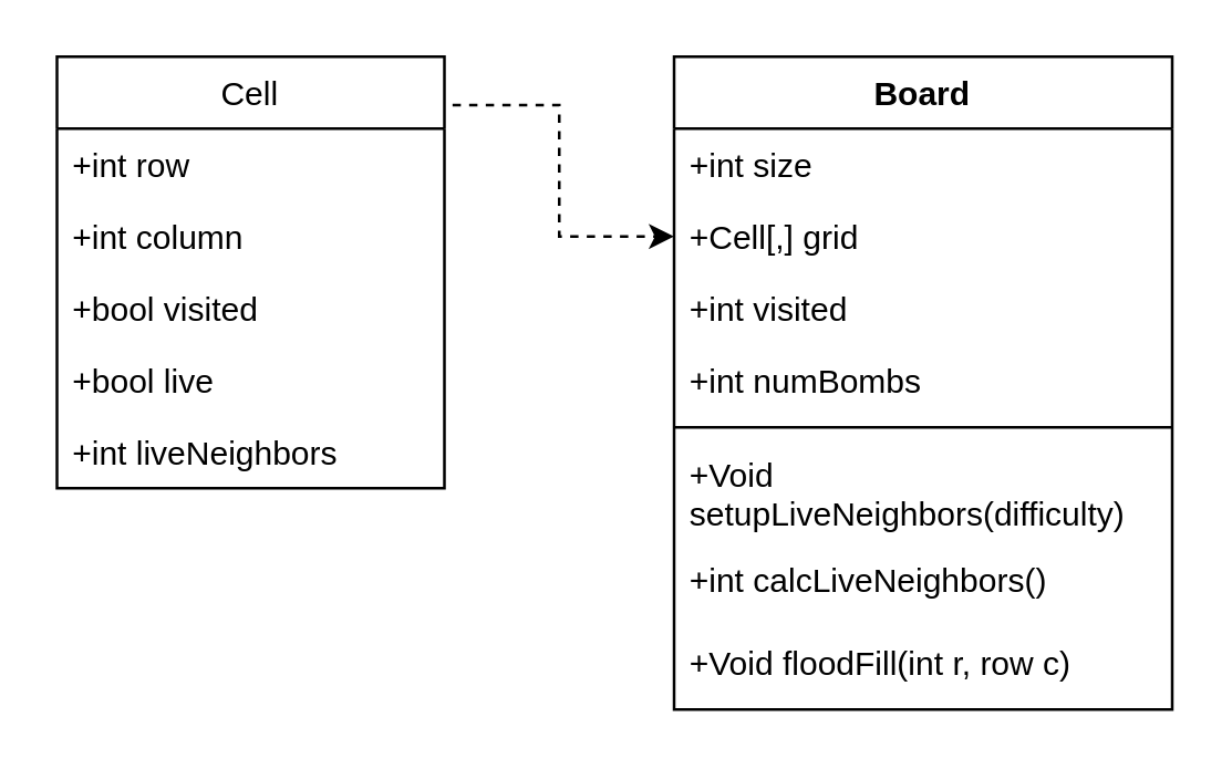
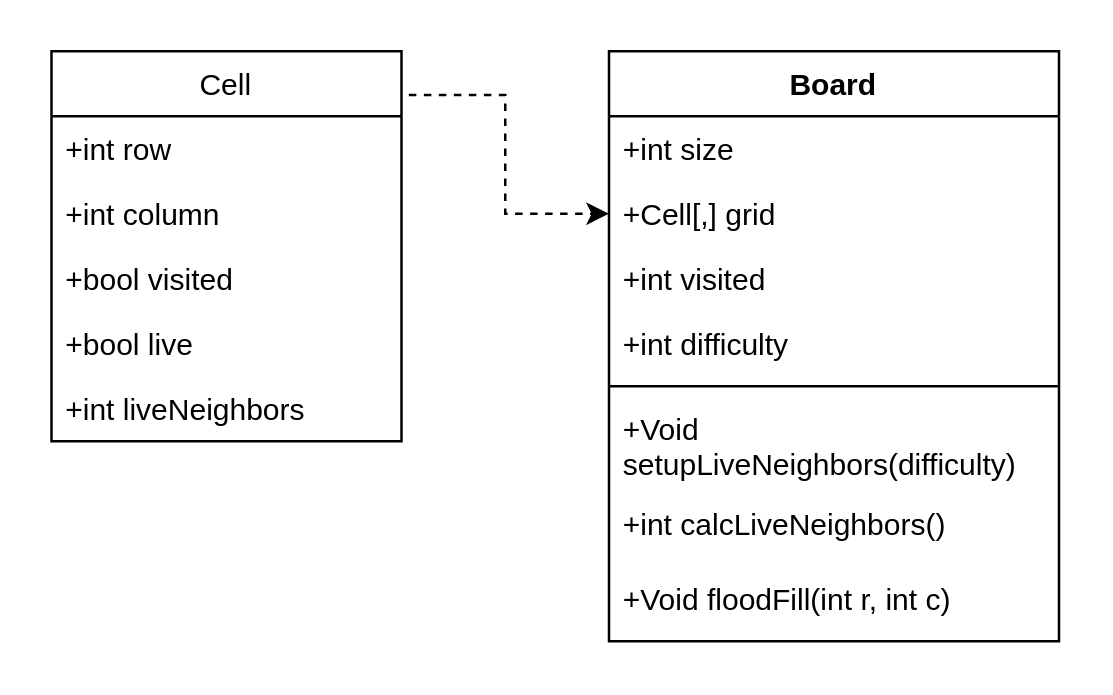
  <mxCell id="0" />
  <mxCell id="1" parent="0" />
  <mxCell id="2" style="edgeStyle=orthogonalEdgeStyle;rounded=0;orthogonalLoop=1;jettySize=auto;html=1;exitX=1.021;exitY=-0.327;exitDx=0;exitDy=0;entryX=0;entryY=0.5;entryDx=0;entryDy=0;exitPerimeter=0;dashed=1;" parent="1" source="4" target="11" edge="1"><mxGeometry relative="1" as="geometry" /></mxCell>
  <mxCell id="3" value="Cell" style="swimlane;fontStyle=0;childLayout=stackLayout;horizontal=1;startSize=26;fillColor=none;horizontalStack=0;resizeParent=1;resizeParentMax=0;resizeLast=0;collapsible=1;marginBottom=0;" parent="1" vertex="1"><mxGeometry x="20" y="20" width="140" height="156" as="geometry" /></mxCell>
  <mxCell id="4" value="+int row" style="text;strokeColor=none;fillColor=none;align=left;verticalAlign=top;spacingLeft=4;spacingRight=4;overflow=hidden;rotatable=0;points=[[0,0.5],[1,0.5]];portConstraint=eastwest;" parent="3" vertex="1"><mxGeometry y="26" width="140" height="26" as="geometry" /></mxCell>
  <mxCell id="5" value="+int column" style="text;strokeColor=none;fillColor=none;align=left;verticalAlign=top;spacingLeft=4;spacingRight=4;overflow=hidden;rotatable=0;points=[[0,0.5],[1,0.5]];portConstraint=eastwest;" parent="3" vertex="1"><mxGeometry y="52" width="140" height="26" as="geometry" /></mxCell>
  <mxCell id="6" value="+bool visited" style="text;strokeColor=none;fillColor=none;align=left;verticalAlign=top;spacingLeft=4;spacingRight=4;overflow=hidden;rotatable=0;points=[[0,0.5],[1,0.5]];portConstraint=eastwest;" parent="3" vertex="1"><mxGeometry y="78" width="140" height="26" as="geometry" /></mxCell>
  <mxCell id="7" value="+bool live" style="text;strokeColor=none;fillColor=none;align=left;verticalAlign=top;spacingLeft=4;spacingRight=4;overflow=hidden;rotatable=0;points=[[0,0.5],[1,0.5]];portConstraint=eastwest;" parent="3" vertex="1"><mxGeometry y="104" width="140" height="26" as="geometry" /></mxCell>
  <mxCell id="8" value="+int liveNeighbors" style="text;strokeColor=none;fillColor=none;align=left;verticalAlign=top;spacingLeft=4;spacingRight=4;overflow=hidden;rotatable=0;points=[[0,0.5],[1,0.5]];portConstraint=eastwest;" parent="3" vertex="1"><mxGeometry y="130" width="140" height="26" as="geometry" /></mxCell>
  <mxCell id="9" value="Board" style="swimlane;fontStyle=1;align=center;verticalAlign=top;childLayout=stackLayout;horizontal=1;startSize=26;horizontalStack=0;resizeParent=1;resizeParentMax=0;resizeLast=0;collapsible=1;marginBottom=0;" parent="1" vertex="1"><mxGeometry x="243" y="20" width="180" height="236" as="geometry" /></mxCell>
  <mxCell id="10" value="+int size" style="text;strokeColor=none;fillColor=none;align=left;verticalAlign=top;spacingLeft=4;spacingRight=4;overflow=hidden;rotatable=0;points=[[0,0.5],[1,0.5]];portConstraint=eastwest;" parent="9" vertex="1"><mxGeometry y="26" width="180" height="26" as="geometry" /></mxCell>
  <mxCell id="11" value="+Cell[,] grid" style="text;strokeColor=none;fillColor=none;align=left;verticalAlign=top;spacingLeft=4;spacingRight=4;overflow=hidden;rotatable=0;points=[[0,0.5],[1,0.5]];portConstraint=eastwest;" parent="9" vertex="1"><mxGeometry y="52" width="180" height="26" as="geometry" /></mxCell>
  <mxCell id="12" value="+int visited" style="text;strokeColor=none;fillColor=none;align=left;verticalAlign=top;spacingLeft=4;spacingRight=4;overflow=hidden;rotatable=0;points=[[0,0.5],[1,0.5]];portConstraint=eastwest;" parent="9" vertex="1"><mxGeometry y="78" width="180" height="26" as="geometry" /></mxCell>
- <mxCell id="13" value="+int numBombs" style="text;strokeColor=none;fillColor=none;align=left;verticalAlign=top;spacingLeft=4;spacingRight=4;overflow=hidden;rotatable=0;points=[[0,0.5],[1,0.5]];portConstraint=eastwest;" parent="9" vertex="1"><mxGeometry y="104" width="180" height="26" as="geometry" /></mxCell>
+ <mxCell id="13" value="+int difficulty" style="text;strokeColor=none;fillColor=none;align=left;verticalAlign=top;spacingLeft=4;spacingRight=4;overflow=hidden;rotatable=0;points=[[0,0.5],[1,0.5]];portConstraint=eastwest;" parent="9" vertex="1"><mxGeometry y="104" width="180" height="26" as="geometry" /></mxCell>
  <mxCell id="14" value="" style="line;strokeWidth=1;fillColor=none;align=left;verticalAlign=middle;spacingTop=-1;spacingLeft=3;spacingRight=3;rotatable=0;labelPosition=right;points=[];portConstraint=eastwest;" parent="9" vertex="1"><mxGeometry y="130" width="180" height="8" as="geometry" /></mxCell>
  <mxCell id="15" value="+Void &#10;setupLiveNeighbors(difficulty)" style="text;strokeColor=none;fillColor=none;align=left;verticalAlign=top;spacingLeft=4;spacingRight=4;overflow=hidden;rotatable=0;points=[[0,0.5],[1,0.5]];portConstraint=eastwest;" parent="9" vertex="1"><mxGeometry y="138" width="180" height="38" as="geometry" /></mxCell>
  <mxCell id="16" value="+int calcLiveNeighbors()" style="text;strokeColor=none;fillColor=none;align=left;verticalAlign=top;spacingLeft=4;spacingRight=4;overflow=hidden;rotatable=0;points=[[0,0.5],[1,0.5]];portConstraint=eastwest;" parent="9" vertex="1"><mxGeometry y="176" width="180" height="30" as="geometry" /></mxCell>
- <mxCell id="17" value="+Void floodFill(int r, row c)" style="text;strokeColor=none;fillColor=none;align=left;verticalAlign=top;spacingLeft=4;spacingRight=4;overflow=hidden;rotatable=0;points=[[0,0.5],[1,0.5]];portConstraint=eastwest;" vertex="1" parent="9"><mxGeometry y="206" width="180" height="30" as="geometry" /></mxCell>
+ <mxCell id="17" value="+Void floodFill(int r, int c)" style="text;strokeColor=none;fillColor=none;align=left;verticalAlign=top;spacingLeft=4;spacingRight=4;overflow=hidden;rotatable=0;points=[[0,0.5],[1,0.5]];portConstraint=eastwest;" vertex="1" parent="9"><mxGeometry y="206" width="180" height="30" as="geometry" /></mxCell>
